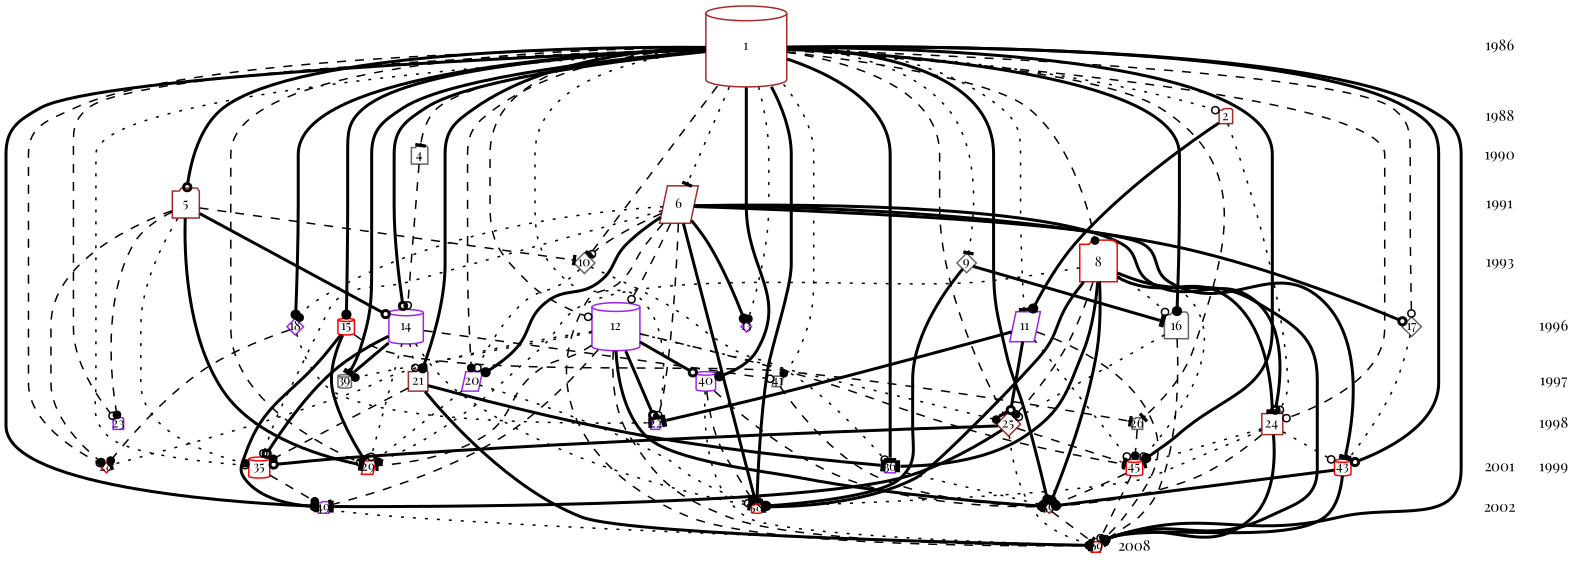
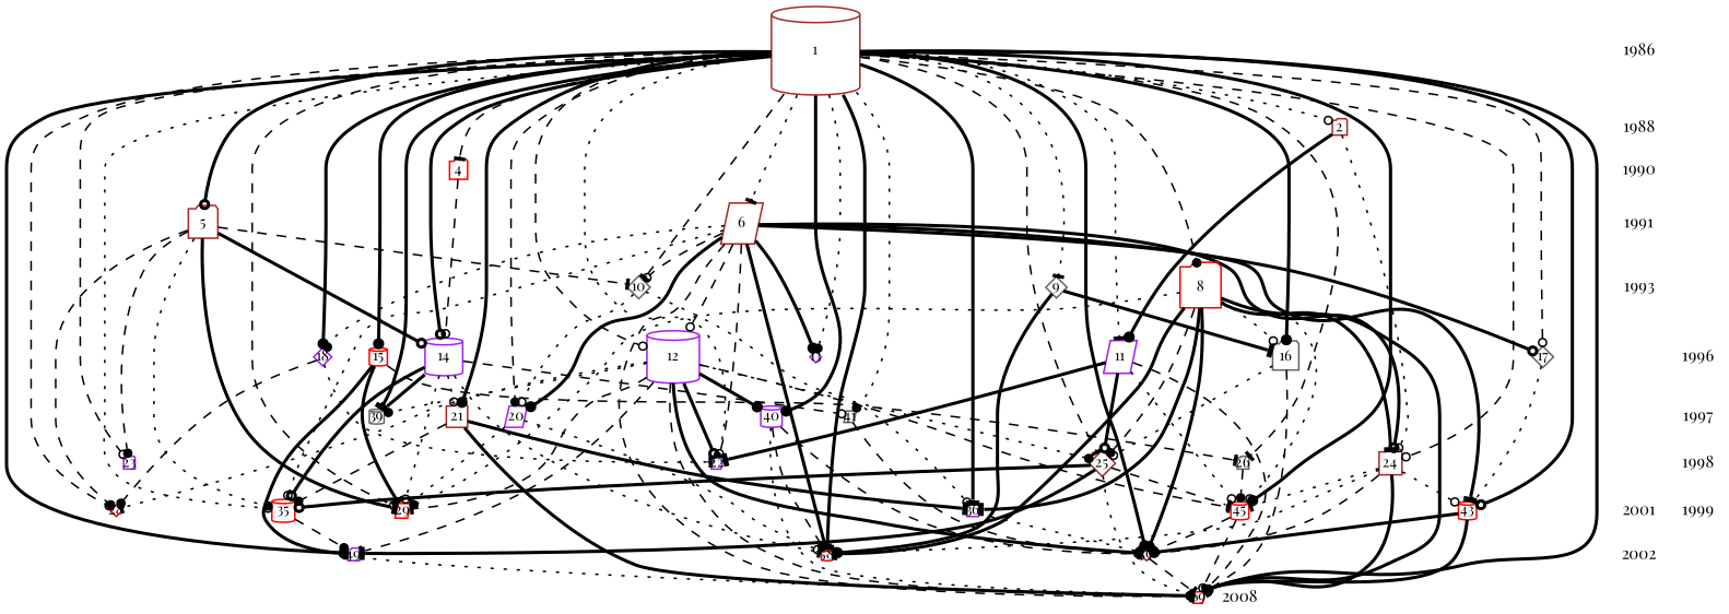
  digraph {
    fontname="Playfair Display"
    nodesep=0.1
    ranksep=0.2
    node [color=red fixedsize=true fontname="Playfair Display" fontsize=9 rank=1998 shape=plaintext]
    edge [arrowhead=tee arrowsize=0.6 arrowtail=normal fontname="Playfair Display" style=bold]
    n1 [height=0.1 label=58 rank=2005 shape=cylinder width=0.1]
    n2 [color=brown height=0.1 label=59 rank=2005 shape=diamond width=0.1]
    n3 [color=brown fontsize=10 height=0.1668 label=1990 margin=0 rank=1990 width=0.398147893333333]
-   n4 [color=gray40 height=0.153093108923949 label=4 rank=1990 shape=folder width=0.153093108923949]
+   n4 [height=0.153093108923949 label=4 rank=1990 shape=folder width=0.153093108923949]
    n5 [color=gray40 fontsize=10 height=0.1668 label=1991 margin=0 rank=1991 width=0.398147893333333]
    n6 [color=brown height=0.25 label=5 rank=1991 shape=folder width=0.25]
    n7 [color=brown height=0.342326598440729 label=6 rank=1991 shape=parallelogram width=0.342326598440729]
    n8 [color=brown fontsize=10 height=0.1668 label=2002 margin=0 rank=2002 width=0.398147893333333]
    n9 [color=purple height=0.1 label=49 rank=2002 shape=folder width=0.1]
    n10 [color=gray40 height=0.125 label=39 rank=2000 shape=cylinder width=0.125]
    n11 [color=purple height=0.176776695296637 label=40 rank=2000 shape=cylinder width=0.176776695296637]
    n12 [color=gray40 height=0.1 label=41 rank=2000 shape=parallelogram width=0.1]
    n13 [fontsize=10 height=0.1668 label=1996 margin=0 rank=1996 width=0.398147893333333]
    n14 [color=gray40 height=0.21650635094611 label=16 rank=1996 shape=folder width=0.21650635094611]
    n15 [color=gray40 height=0.176776695296637 label=17 rank=1996 shape=diamond width=0.176776695296637]
    n16 [color=purple height=0.153093108923949 label=18 rank=1996 shape=diamond width=0.153093108923949]
    n17 [height=0.153093108923949 label=15 rank=1996 shape=cylinder width=0.153093108923949]
    n18 [color=gray40 fontsize=10 height=0.1668 label=1999 margin=0 rank=1999 width=0.398147893333333]
    n19 [height=0.125 label=29 rank=1999 shape=parallelogram width=0.125]
    n20 [color=purple height=0.1 label=36 rank=1999 shape=folder width=0.1]
    n21 [height=0.1 label=28 rank=1999 shape=diamond width=0.1]
    n22 [height=0.197642353760524 label=35 rank=1999 shape=cylinder width=0.197642353760524]
    n23 [color=purple height=0.279508497187474 label=11 rank=1995 shape=parallelogram width=0.279508497187474]
    n24 [color=purple height=0.450693909432999 label=12 rank=1995 shape=cylinder width=0.450693909432999]
    n25 [color=purple height=0.1 label=13 rank=1995 shape=diamond width=0.1]
    n26 [color=purple height=0.318688719599549 label=14 rank=1995 shape=cylinder width=0.318688719599549]
    n27 [fontsize=10 height=0.1668 label=1993 margin=0 rank=1993 width=0.398147893333333]
    n28 [height=0.342326598440729 label=8 rank=1993 shape=folder width=0.342326598440729]
    n29 [color=gray40 height=0.176776695296637 label=9 rank=1993 shape=diamond width=0.176776695296637]
    n30 [color=gray40 height=0.197642353760524 label=10 rank=1993 shape=diamond width=0.197642353760524]
    n31 [color=purple fontsize=10 height=0.1668 label=2008 margin=0 rank=2008 width=0.398147893333333]
    n32 [height=0.1 label=69 rank=2008 shape=parallelogram width=0.1]
    n33 [fontsize=10 height=0.1668 label=2001 margin=0 rank=2001 width=0.398147893333333]
    n34 [height=0.153093108923949 label=45 rank=2001 shape=cylinder width=0.153093108923949]
    n35 [height=0.153093108923949 label=43 rank=2001 shape=cylinder width=0.153093108923949]
    n36 [color=brown fontsize=10 height=0.1668 label=1988 margin=0 rank=1988 width=0.398147893333333]
    n37 [color=brown height=0.125 label=2 rank=1988 shape=folder width=0.125]
    n38 [fontsize=10 height=0.1668 label=1997 margin=0 rank=1997 width=0.398147893333333]
    n39 [color=brown height=0.176776695296637 label=21 rank=1997 shape=folder width=0.176776695296637]
    n40 [color=purple height=0.176776695296637 label=20 rank=1997 shape=parallelogram width=0.176776695296637]
    n41 [fontsize=10 height=0.1668 label=1998 margin=0 width=0.398147893333333]
    n42 [color=purple height=0.1 label=22 shape=parallelogram width=0.1]
    n43 [color=brown height=0.197642353760524 label=24 shape=folder width=0.197642353760524]
    n44 [color=brown height=0.21650635094611 label=25 shape=diamond width=0.21650635094611]
    n45 [color=gray40 height=0.1 label=26 shape=folder width=0.1]
    n46 [color=purple height=0.1 label=23 shape=folder width=0.1]
    n47 [color=brown fontsize=10 height=0.1668 label=1986 margin=0 rank=1986 width=0.398147893333333]
    n48 [color=brown height=0.75 label=1 rank=1986 shape=cylinder width=0.75]
    subgraph sub_1 {
      rank=same
      n1
      n2
    }
    subgraph sub_2 {
      rank=same
      n3
      n4
    }
    subgraph sub_3 {
      rank=same
      n5
      n6
      n7
    }
    subgraph sub_4 {
      rank=same
      n8
      n9
    }
    subgraph sub_5 {
      rank=same
      n10
      n11
      n12
    }
    subgraph sub_6 {
      rank=same
      n13
      n14
      n15
      n16
      n17
    }
    subgraph sub_7 {
      rank=same
      n18
      n19
      n20
      n21
      n22
    }
    subgraph sub_8 {
      rank=same
      n23
      n24
      n25
      n26
    }
    subgraph sub_9 {
      rank=same
      n27
      n28
      n29
      n30
    }
    subgraph sub_10 {
      rank=same
      n31
      n32
    }
    subgraph sub_11 {
      rank=same
      n33
      n34
      n35
    }
    subgraph sub_12 {
      rank=same
      n36
      n37
    }
    subgraph sub_13 {
      rank=same
      n38
      n39
      n40
    }
    subgraph sub_14 {
      rank=same
      n41
      n42
      n43
      n44
      n45
      n46
    }
    subgraph sub_15 {
      rank=same
      n47
      n48
    }
    n2 -> n32 [style=dashed]
    n3 -> n5 [arrowhead=normal arrowtail=none color=white style=invis]
    n4 -> n26 [arrowhead=odot style=dashed]
    n5 -> n27 [arrowhead=normal arrowtail=none color=white style=invis]
    n6 -> n19
    n6 -> n21 [arrowhead=dot style=dashed]
    n6 -> n22 [arrowhead=dot style=dotted]
    n6 -> n26 [arrowhead=odot]
    n6 -> n30 [style=dashed]
    n6 -> n46 [arrowhead=dot style=dashed]
    n7 -> n1
    n7 -> n15 [arrowhead=odot]
    n7 -> n16 [arrowhead=dot style=dotted]
    n7 -> n22 [arrowhead=odot style=dotted]
    n7 -> n24 [arrowhead=odot style=dashed]
    n7 -> n25 [arrowhead=dot]
    n7 -> n30 [arrowhead=odot style=dashed]
    n7 -> n32 [style=dashed]
    n7 -> n35
    n7 -> n40 [arrowhead=dot]
    n7 -> n42 [style=dashed]
    n7 -> n43 [arrowhead=odot]
    n9 -> n32 [arrowhead=dot style=dotted]
    n11 -> n1 [arrowhead=dot style=dashed]
    n11 -> n2 [arrowhead=odot style=dashed]
    n11 -> n32 [arrowhead=odot style=dotted]
    n12 -> n2 [arrowhead=dot style=dashed]
    n13 -> n38 [arrowhead=normal arrowtail=none color=white style=invis]
    n14 -> n32 [arrowhead=dot style=dashed]
    n14 -> n44 [arrowhead=odot style=dotted]
    n15 -> n35 [style=dotted]
    n16 -> n21 [arrowhead=dot style=dashed]
    n16 -> n42 [style=dotted]
    n17 -> n9 [arrowhead=dot]
    n17 -> n19
    n17 -> n45 [style=dashed]
    n20 -> n2 [arrowhead=odot style=dotted]
    n22 -> n9 [arrowhead=dot style=dashed]
    n23 -> n32 [arrowhead=dot style=dashed]
    n23 -> n34 [arrowhead=odot style=dotted]
    n23 -> n42
    n23 -> n44 [arrowhead=odot]
    n24 -> n2
    n24 -> n9 [style=dashed]
    n24 -> n10 [arrowhead=dot style=dotted]
-   n24 -> n11 [arrowhead=odot]
+   n24 -> n11 [arrowhead=dot]
    n24 -> n19 [style=dashed]
    n24 -> n21 [style=dotted]
    n24 -> n32 [arrowhead=odot style=dashed]
    n24 -> n34 [style=dashed]
    n24 -> n42 [arrowhead=odot]
    n24 -> n44 [arrowhead=dot style=dotted]
    n26 -> n1 [style=dotted]
    n26 -> n10
    n26 -> n12 [arrowhead=odot style=dashed]
    n26 -> n19 [arrowhead=odot style=dotted]
    n26 -> n22 [arrowhead=odot]
    n26 -> n39 [arrowhead=odot style=dotted]
    n28 -> n1
    n28 -> n2 [arrowhead=dot]
    n28 -> n14 [arrowhead=odot style=dotted]
    n28 -> n19 [arrowhead=dot style=dotted]
    n28 -> n20
    n28 -> n32 [arrowhead=odot]
    n28 -> n34 [arrowhead=odot style=dotted]
    n28 -> n43
    n28 -> n44 [arrowhead=dot style=dashed]
    n29 -> n1 [arrowhead=odot]
    n29 -> n14
    n30 -> n20 [arrowhead=odot style=dotted]
    n30 -> n40 [arrowhead=odot style=dotted]
    n33 -> n8 [arrowhead=normal arrowtail=none color=white style=invis]
    n34 -> n2 [arrowhead=dot style=dashed]
    n34 -> n32 [arrowhead=odot style=dashed]
    n35 -> n2 [arrowhead=dot]
    n35 -> n32
    n36 -> n3 [arrowhead=normal arrowtail=none color=white style=invis]
    n37 -> n23 [arrowhead=dot]
    n37 -> n43 [arrowhead=odot style=dotted]
    n38 -> n41 [arrowhead=normal arrowtail=none color=white style=invis]
    n39 -> n20
    n39 -> n22 [arrowhead=dot style=dashed]
    n39 -> n32
    n40 -> n1 [arrowhead=odot style=dotted]
    n40 -> n19 [style=dotted]
    n41 -> n18 [arrowhead=normal arrowtail=none color=white style=invis]
    n43 -> n1 [arrowhead=dot style=dotted]
    n43 -> n2 [arrowhead=dot style=dashed]
    n43 -> n32 [arrowhead=odot]
    n43 -> n34 [style=dotted]
    n43 -> n35 [arrowhead=odot style=dotted]
    n44 -> n9
    n44 -> n22 [arrowhead=odot]
    n44 -> n32 [style=dotted]
    n44 -> n34 [style=dashed]
    n45 -> n34 [arrowhead=dot style=dashed]
    n47 -> n36 [arrowhead=normal arrowtail=none color=white style=invis]
    n48 -> n1
    n48 -> n2 [arrowhead=dot]
    n48 -> n4 [style=dashed]
    n48 -> n6 [arrowhead=odot]
    n48 -> n7 [style=dotted]
    n48 -> n9
    n48 -> n10
    n48 -> n11 [arrowhead=dot]
    n48 -> n12 [arrowhead=dot style=dotted]
    n48 -> n14 [arrowhead=dot]
    n48 -> n15 [arrowhead=odot style=dashed]
    n48 -> n16 [arrowhead=dot]
    n48 -> n17 [arrowhead=dot]
    n48 -> n19 [arrowhead=odot style=dashed]
    n48 -> n20
    n48 -> n21 [arrowhead=odot style=dashed]
    n48 -> n22 [arrowhead=odot style=dotted]
    n48 -> n23 [style=dotted]
    n48 -> n24 [arrowhead=odot style=dashed]
    n48 -> n25 [arrowhead=dot style=dotted]
    n48 -> n26 [arrowhead=odot]
    n48 -> n28 [arrowhead=dot style=dashed]
    n48 -> n29 [style=dotted]
    n48 -> n30 [style=dashed]
    n48 -> n32
    n48 -> n34 [arrowhead=dot]
    n48 -> n35 [arrowhead=odot]
    n48 -> n37 [arrowhead=odot style=dotted]
    n48 -> n39 [arrowhead=dot]
    n48 -> n40 [arrowhead=dot style=dashed]
    n48 -> n42 [arrowhead=odot style=dotted]
    n48 -> n43 [arrowhead=odot style=dashed]
    n48 -> n44 [style=dashed]
    n48 -> n45 [style=dashed]
    n48 -> n46 [arrowhead=odot style=dashed]
  }
